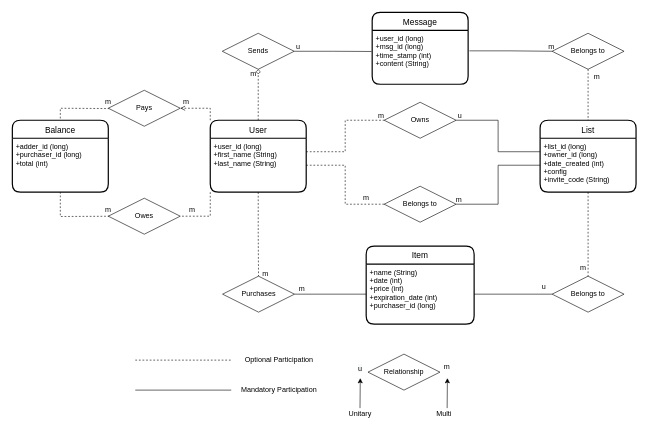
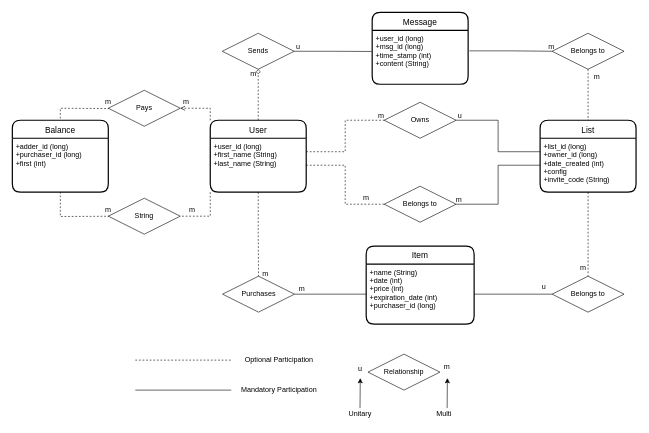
  <mxCell id="0" />
  <mxCell id="1" parent="0" />
  <mxCell id="2" style="edgeStyle=orthogonalEdgeStyle;rounded=0;orthogonalLoop=1;jettySize=auto;html=1;exitX=0.5;exitY=0;exitDx=0;exitDy=0;endArrow=diamond;endFill=0;dashed=1;entryX=0.5;entryY=1;entryDx=0;entryDy=0;" edge="1" parent="1" source="44" target="24"><mxGeometry relative="1" as="geometry"><mxPoint x="500" y="80" as="targetPoint" /><mxPoint x="430" y="200" as="sourcePoint" /></mxGeometry></mxCell>
  <mxCell id="3" value="List" style="swimlane;childLayout=stackLayout;horizontal=1;startSize=30;horizontalStack=0;rounded=1;fontSize=14;fontStyle=0;strokeWidth=2;resizeParent=0;resizeLast=1;shadow=0;dashed=0;align=center;" vertex="1" parent="1"><mxGeometry x="900" y="200" width="160" height="120" as="geometry" /></mxCell>
  <mxCell id="4" value="+list_id (long)&#10;+owner_id (long)&#10;+date_created (int)&#10;+config&#10;+invite_code (String)" style="align=left;strokeColor=none;fillColor=none;spacingLeft=4;fontSize=12;verticalAlign=top;resizable=0;rotatable=0;part=1;" vertex="1" parent="3"><mxGeometry y="30" width="160" height="90" as="geometry" /></mxCell>
  <mxCell id="5" value="Item" style="swimlane;childLayout=stackLayout;horizontal=1;startSize=30;horizontalStack=0;rounded=1;fontSize=14;fontStyle=0;strokeWidth=2;resizeParent=0;resizeLast=1;shadow=0;dashed=0;align=center;" vertex="1" parent="1"><mxGeometry x="610" y="410" width="180" height="130" as="geometry" /></mxCell>
  <mxCell id="6" value="+name (String)&#10;+date (int)&#10;+price (int)&#10;+expiration_date (int)&#10;+purchaser_id (long)&#10;" style="align=left;strokeColor=none;fillColor=none;spacingLeft=4;fontSize=12;verticalAlign=top;resizable=0;rotatable=0;part=1;" vertex="1" parent="5"><mxGeometry y="30" width="180" height="100" as="geometry" /></mxCell>
  <mxCell id="7" style="edgeStyle=orthogonalEdgeStyle;rounded=0;orthogonalLoop=1;jettySize=auto;html=1;exitX=1;exitY=0.5;exitDx=0;exitDy=0;endArrow=none;endFill=0;" edge="1" parent="1" source="8" target="4"><mxGeometry relative="1" as="geometry" /></mxCell>
  <mxCell id="8" value="Belongs to" style="shape=rhombus;perimeter=rhombusPerimeter;whiteSpace=wrap;html=1;align=center;" vertex="1" parent="1"><mxGeometry x="640" y="310" width="120" height="60" as="geometry" /></mxCell>
  <mxCell id="9" style="edgeStyle=orthogonalEdgeStyle;rounded=0;orthogonalLoop=1;jettySize=auto;html=1;exitX=1;exitY=0.5;exitDx=0;exitDy=0;entryX=0;entryY=0.5;entryDx=0;entryDy=0;endArrow=none;endFill=0;dashed=1;" edge="1" parent="1" source="45" target="8"><mxGeometry relative="1" as="geometry"><mxPoint x="510" y="275" as="sourcePoint" /></mxGeometry></mxCell>
  <mxCell id="10" style="edgeStyle=orthogonalEdgeStyle;rounded=0;orthogonalLoop=1;jettySize=auto;html=1;exitX=1;exitY=0.5;exitDx=0;exitDy=0;entryX=0;entryY=0.25;entryDx=0;entryDy=0;endArrow=none;endFill=0;" edge="1" parent="1" source="11" target="4"><mxGeometry relative="1" as="geometry" /></mxCell>
  <mxCell id="11" value="Owns" style="shape=rhombus;perimeter=rhombusPerimeter;whiteSpace=wrap;html=1;align=center;" vertex="1" parent="1"><mxGeometry x="640" y="170" width="120" height="60" as="geometry" /></mxCell>
  <mxCell id="12" style="edgeStyle=orthogonalEdgeStyle;rounded=0;orthogonalLoop=1;jettySize=auto;html=1;exitX=1;exitY=0.25;exitDx=0;exitDy=0;dashed=1;endArrow=none;endFill=0;" edge="1" parent="1" source="45" target="11"><mxGeometry relative="1" as="geometry"><mxPoint x="510" y="252.5" as="sourcePoint" /></mxGeometry></mxCell>
  <mxCell id="13" value="m" style="resizable=0;html=1;align=right;verticalAlign=bottom;" connectable="0" vertex="1" parent="1"><mxGeometry x="640" y="200" as="geometry" /></mxCell>
  <mxCell id="14" value="m" style="resizable=0;html=1;align=right;verticalAlign=bottom;" connectable="0" vertex="1" parent="1"><mxGeometry x="770" y="340" as="geometry" /></mxCell>
  <mxCell id="15" value="m" style="resizable=0;html=1;align=right;verticalAlign=bottom;" connectable="0" vertex="1" parent="1"><mxGeometry x="860" y="340" as="geometry"><mxPoint x="-245" y="-3" as="offset" /></mxGeometry></mxCell>
  <mxCell id="16" value="u" style="resizable=0;html=1;align=right;verticalAlign=bottom;" connectable="0" vertex="1" parent="1"><mxGeometry x="770" y="200" as="geometry" /></mxCell>
  <mxCell id="17" style="edgeStyle=orthogonalEdgeStyle;rounded=0;orthogonalLoop=1;jettySize=auto;html=1;exitX=0.5;exitY=1;exitDx=0;exitDy=0;entryX=0.5;entryY=0;entryDx=0;entryDy=0;endArrow=none;endFill=0;dashed=1;" edge="1" parent="1" source="4" target="69"><mxGeometry relative="1" as="geometry" /></mxCell>
  <mxCell id="18" value="u" style="resizable=0;html=1;align=right;verticalAlign=bottom;" connectable="0" vertex="1" parent="1"><mxGeometry x="930" y="370" as="geometry"><mxPoint x="-20" y="116" as="offset" /></mxGeometry></mxCell>
  <mxCell id="19" style="edgeStyle=orthogonalEdgeStyle;rounded=0;orthogonalLoop=1;jettySize=auto;html=1;exitX=0.5;exitY=1;exitDx=0;exitDy=0;entryX=0.5;entryY=0;entryDx=0;entryDy=0;dashed=1;endArrow=none;endFill=0;" edge="1" parent="1" source="28" target="3"><mxGeometry relative="1" as="geometry" /></mxCell>
  <mxCell id="20" style="edgeStyle=orthogonalEdgeStyle;rounded=0;orthogonalLoop=1;jettySize=auto;html=1;exitX=1;exitY=0.5;exitDx=0;exitDy=0;endArrow=none;endFill=0;entryX=-0.007;entryY=0.393;entryDx=0;entryDy=0;entryPerimeter=0;" edge="1" parent="1" source="24" target="42"><mxGeometry relative="1" as="geometry"><mxPoint x="670" y="86" as="targetPoint" /></mxGeometry></mxCell>
  <mxCell id="21" value="Balance" style="swimlane;childLayout=stackLayout;horizontal=1;startSize=30;horizontalStack=0;rounded=1;fontSize=14;fontStyle=0;strokeWidth=2;resizeParent=0;resizeLast=1;shadow=0;dashed=0;align=center;" vertex="1" parent="1"><mxGeometry x="20" y="200" width="160" height="120" as="geometry" /></mxCell>
- <mxCell id="22" value="+adder_id (long)&#10;+purchaser_id (long)&#10;+total (int)" style="align=left;strokeColor=none;fillColor=none;spacingLeft=4;fontSize=12;verticalAlign=top;resizable=0;rotatable=0;part=1;" vertex="1" parent="21"><mxGeometry y="30" width="160" height="90" as="geometry" /></mxCell>
+ <mxCell id="22" value="+adder_id (long)&#10;+purchaser_id (long)&#10;+first (int)" style="align=left;strokeColor=none;fillColor=none;spacingLeft=4;fontSize=12;verticalAlign=top;resizable=0;rotatable=0;part=1;" vertex="1" parent="21"><mxGeometry y="30" width="160" height="90" as="geometry" /></mxCell>
  <mxCell id="23" value="" style="group" vertex="1" connectable="0" parent="1"><mxGeometry x="370" y="55" width="130.0" height="75" as="geometry" /></mxCell>
  <mxCell id="24" value="Sends" style="shape=rhombus;perimeter=rhombusPerimeter;whiteSpace=wrap;html=1;align=center;" vertex="1" parent="23"><mxGeometry width="120" height="60" as="geometry" /></mxCell>
  <mxCell id="25" value="m" style="resizable=0;html=1;align=right;verticalAlign=bottom;" connectable="0" vertex="1" parent="23"><mxGeometry x="220.0" y="190" as="geometry"><mxPoint x="-163" y="-115" as="offset" /></mxGeometry></mxCell>
  <mxCell id="26" value="u" style="resizable=0;html=1;align=right;verticalAlign=bottom;" connectable="0" vertex="1" parent="23"><mxGeometry x="130.0" y="30" as="geometry" /></mxCell>
  <mxCell id="27" value="" style="group" vertex="1" connectable="0" parent="1"><mxGeometry x="920" y="55" width="120" height="80" as="geometry" /></mxCell>
  <mxCell id="28" value="Belongs to" style="shape=rhombus;perimeter=rhombusPerimeter;whiteSpace=wrap;html=1;align=center;" vertex="1" parent="27"><mxGeometry width="120" height="60" as="geometry" /></mxCell>
  <mxCell id="29" value="m" style="resizable=0;html=1;align=right;verticalAlign=bottom;" connectable="0" vertex="1" parent="27"><mxGeometry x="80.0" y="80" as="geometry" /></mxCell>
  <mxCell id="30" value="m" style="resizable=0;html=1;align=right;verticalAlign=bottom;" connectable="0" vertex="1" parent="27"><mxGeometry x="-270.0" y="190" as="geometry"><mxPoint x="274" y="-159" as="offset" /></mxGeometry></mxCell>
  <mxCell id="31" style="edgeStyle=orthogonalEdgeStyle;rounded=0;orthogonalLoop=1;jettySize=auto;html=1;endArrow=none;endFill=0;entryX=0;entryY=0.5;entryDx=0;entryDy=0;exitX=1.013;exitY=0.381;exitDx=0;exitDy=0;exitPerimeter=0;" edge="1" parent="1" source="42" target="28"><mxGeometry relative="1" as="geometry"><mxPoint x="970" y="85" as="targetPoint" /><mxPoint x="790" y="85" as="sourcePoint" /></mxGeometry></mxCell>
  <mxCell id="32" style="edgeStyle=orthogonalEdgeStyle;rounded=0;orthogonalLoop=1;jettySize=auto;html=1;exitX=1;exitY=0.5;exitDx=0;exitDy=0;entryX=0;entryY=0.5;entryDx=0;entryDy=0;endArrow=none;endFill=0;" edge="1" parent="1" source="6" target="69"><mxGeometry relative="1" as="geometry" /></mxCell>
  <mxCell id="33" style="edgeStyle=orthogonalEdgeStyle;rounded=0;orthogonalLoop=1;jettySize=auto;html=1;exitX=0;exitY=0.5;exitDx=0;exitDy=0;entryX=1;entryY=0.5;entryDx=0;entryDy=0;endArrow=none;endFill=0;" edge="1" parent="1" source="6" target="36"><mxGeometry relative="1" as="geometry" /></mxCell>
  <mxCell id="34" value="" style="group" vertex="1" connectable="0" parent="1"><mxGeometry x="362.5" y="460" width="145" height="60" as="geometry" /></mxCell>
  <mxCell id="35" value="" style="group" vertex="1" connectable="0" parent="34"><mxGeometry width="145" height="60" as="geometry" /></mxCell>
  <mxCell id="36" value="Purchases" style="shape=rhombus;perimeter=rhombusPerimeter;whiteSpace=wrap;html=1;align=center;" vertex="1" parent="35"><mxGeometry x="8.0" width="120" height="60" as="geometry" /></mxCell>
  <mxCell id="37" value="m" style="resizable=0;html=1;align=right;verticalAlign=bottom;" connectable="0" vertex="1" parent="35"><mxGeometry x="-42" y="-5" as="geometry"><mxPoint x="187" y="34" as="offset" /></mxGeometry></mxCell>
  <mxCell id="38" value="m" style="resizable=0;html=1;align=right;verticalAlign=bottom;" connectable="0" vertex="1" parent="34"><mxGeometry x="-102.5" y="-30" as="geometry"><mxPoint x="187" y="34" as="offset" /></mxGeometry></mxCell>
  <mxCell id="39" style="edgeStyle=orthogonalEdgeStyle;rounded=0;orthogonalLoop=1;jettySize=auto;html=1;exitX=0;exitY=0.5;exitDx=0;exitDy=0;endArrow=none;endFill=0;dashed=1;" edge="1" parent="1" target="22"><mxGeometry relative="1" as="geometry"><mxPoint x="200" y="360" as="sourcePoint" /></mxGeometry></mxCell>
- <mxCell id="40" value="Owes" style="shape=rhombus;perimeter=rhombusPerimeter;whiteSpace=wrap;html=1;align=center;" vertex="1" parent="1"><mxGeometry x="180" y="330" width="120" height="60" as="geometry" /></mxCell>
+ <mxCell id="40" value="String" style="shape=rhombus;perimeter=rhombusPerimeter;whiteSpace=wrap;html=1;align=center;" vertex="1" parent="1"><mxGeometry x="180" y="330" width="120" height="60" as="geometry" /></mxCell>
  <mxCell id="41" value="Message" style="swimlane;childLayout=stackLayout;horizontal=1;startSize=30;horizontalStack=0;rounded=1;fontSize=14;fontStyle=0;strokeWidth=2;resizeParent=0;resizeLast=1;shadow=0;dashed=0;align=center;" vertex="1" parent="1"><mxGeometry x="620" y="20" width="160" height="120" as="geometry" /></mxCell>
  <mxCell id="42" value="+user_id (long)&#10;+msg_id (long)&#10;+time_stamp (int)&#10;+content (String)" style="align=left;strokeColor=none;fillColor=none;spacingLeft=4;fontSize=12;verticalAlign=top;resizable=0;rotatable=0;part=1;" vertex="1" parent="41"><mxGeometry y="30" width="160" height="90" as="geometry" /></mxCell>
  <mxCell id="43" style="edgeStyle=orthogonalEdgeStyle;rounded=0;orthogonalLoop=1;jettySize=auto;html=1;exitX=0;exitY=0;exitDx=0;exitDy=0;entryX=1;entryY=0.5;entryDx=0;entryDy=0;dashed=1;endArrow=open;endFill=0;" edge="1" parent="1" source="44" target="48"><mxGeometry relative="1" as="geometry" /></mxCell>
  <mxCell id="44" value="User" style="swimlane;childLayout=stackLayout;horizontal=1;startSize=30;horizontalStack=0;rounded=1;fontSize=14;fontStyle=0;strokeWidth=2;resizeParent=0;resizeLast=1;shadow=0;dashed=0;align=center;" vertex="1" parent="1"><mxGeometry x="350" y="200" width="160" height="120" as="geometry" /></mxCell>
  <mxCell id="45" value="+user_id (long)&#10;+first_name (String)&#10;+last_name (String)" style="align=left;strokeColor=none;fillColor=none;spacingLeft=4;fontSize=12;verticalAlign=top;resizable=0;rotatable=0;part=1;" vertex="1" parent="44"><mxGeometry y="30" width="160" height="90" as="geometry" /></mxCell>
  <mxCell id="46" style="edgeStyle=orthogonalEdgeStyle;rounded=0;orthogonalLoop=1;jettySize=auto;html=1;exitX=0.5;exitY=1;exitDx=0;exitDy=0;entryX=0.5;entryY=0;entryDx=0;entryDy=0;dashed=1;endArrow=none;endFill=0;" edge="1" parent="1" source="45" target="36"><mxGeometry relative="1" as="geometry" /></mxCell>
  <mxCell id="47" style="edgeStyle=orthogonalEdgeStyle;rounded=0;orthogonalLoop=1;jettySize=auto;html=1;exitX=0;exitY=0.5;exitDx=0;exitDy=0;entryX=0.5;entryY=0;entryDx=0;entryDy=0;dashed=1;endArrow=none;endFill=0;" edge="1" parent="1" target="21"><mxGeometry relative="1" as="geometry"><mxPoint x="200" y="180" as="sourcePoint" /></mxGeometry></mxCell>
  <mxCell id="48" value="Pays" style="shape=rhombus;perimeter=rhombusPerimeter;whiteSpace=wrap;html=1;align=center;" vertex="1" parent="1"><mxGeometry x="180" y="150" width="120" height="60" as="geometry" /></mxCell>
  <mxCell id="49" style="edgeStyle=orthogonalEdgeStyle;rounded=0;orthogonalLoop=1;jettySize=auto;html=1;exitX=0;exitY=1;exitDx=0;exitDy=0;entryX=1;entryY=0.5;entryDx=0;entryDy=0;dashed=1;endArrow=none;endFill=0;" edge="1" parent="1" source="45" target="40"><mxGeometry relative="1" as="geometry" /></mxCell>
  <mxCell id="50" value="m" style="text;html=1;strokeColor=none;fillColor=none;align=center;verticalAlign=middle;whiteSpace=wrap;rounded=0;" vertex="1" parent="1"><mxGeometry x="160" y="340" width="40" height="20" as="geometry" /></mxCell>
  <mxCell id="51" value="m" style="text;html=1;strokeColor=none;fillColor=none;align=center;verticalAlign=middle;whiteSpace=wrap;rounded=0;" vertex="1" parent="1"><mxGeometry x="300" y="340" width="40" height="20" as="geometry" /></mxCell>
  <mxCell id="52" value="m" style="text;html=1;strokeColor=none;fillColor=none;align=center;verticalAlign=middle;whiteSpace=wrap;rounded=0;" vertex="1" parent="1"><mxGeometry x="290" y="160" width="40" height="20" as="geometry" /></mxCell>
  <mxCell id="53" value="m" style="text;html=1;strokeColor=none;fillColor=none;align=center;verticalAlign=middle;whiteSpace=wrap;rounded=0;" vertex="1" parent="1"><mxGeometry x="160" y="160" width="40" height="20" as="geometry" /></mxCell>
  <mxCell id="54" value="" style="endArrow=none;dashed=1;html=1;" edge="1" parent="1"><mxGeometry width="50" height="50" relative="1" as="geometry"><mxPoint x="225" y="600" as="sourcePoint" /><mxPoint x="387" y="600" as="targetPoint" /></mxGeometry></mxCell>
  <mxCell id="55" value="" style="endArrow=none;html=1;" edge="1" parent="1"><mxGeometry width="50" height="50" relative="1" as="geometry"><mxPoint x="225" y="650" as="sourcePoint" /><mxPoint x="385" y="650" as="targetPoint" /></mxGeometry></mxCell>
  <mxCell id="56" value="Optional Participation" style="text;html=1;strokeColor=none;fillColor=none;align=center;verticalAlign=middle;whiteSpace=wrap;rounded=0;" vertex="1" parent="1"><mxGeometry x="350" y="590" width="230" height="20" as="geometry" /></mxCell>
  <mxCell id="57" value="Mandatory Participation" style="text;html=1;strokeColor=none;fillColor=none;align=center;verticalAlign=middle;whiteSpace=wrap;rounded=0;" vertex="1" parent="1"><mxGeometry x="350" y="640" width="230" height="20" as="geometry" /></mxCell>
  <mxCell id="58" value="" style="group" vertex="1" connectable="0" parent="1"><mxGeometry x="605" y="590" width="145" height="60" as="geometry" /></mxCell>
  <mxCell id="59" value="" style="group" vertex="1" connectable="0" parent="58"><mxGeometry width="145" height="60" as="geometry" /></mxCell>
  <mxCell id="60" value="Relationship" style="shape=rhombus;perimeter=rhombusPerimeter;whiteSpace=wrap;html=1;align=center;" vertex="1" parent="59"><mxGeometry x="8.0" width="120" height="60" as="geometry" /></mxCell>
  <mxCell id="61" value="m" style="resizable=0;html=1;align=right;verticalAlign=bottom;" connectable="0" vertex="1" parent="59"><mxGeometry x="-42" y="-5" as="geometry"><mxPoint x="187" y="34" as="offset" /></mxGeometry></mxCell>
  <mxCell id="62" value="" style="resizable=0;html=1;align=right;verticalAlign=bottom;" connectable="0" vertex="1" parent="58"><mxGeometry x="-122.5" y="-30" as="geometry"><mxPoint x="187" y="34" as="offset" /></mxGeometry></mxCell>
  <mxCell id="63" value="&lt;span style=&quot;color: rgb(0 , 0 , 0) ; font-family: &amp;#34;helvetica&amp;#34; ; font-size: 12px ; font-style: normal ; font-weight: 400 ; letter-spacing: normal ; text-align: right ; text-indent: 0px ; text-transform: none ; word-spacing: 0px ; background-color: rgb(248 , 249 , 250) ; display: inline ; float: none&quot;&gt;u&lt;/span&gt;" style="text;whiteSpace=wrap;html=1;" vertex="1" parent="1"><mxGeometry x="595" y="600" width="40" height="30" as="geometry" /></mxCell>
  <mxCell id="64" value="Unitary" style="text;html=1;strokeColor=none;fillColor=none;align=center;verticalAlign=middle;whiteSpace=wrap;rounded=0;" vertex="1" parent="1"><mxGeometry x="485" y="680" width="230" height="20" as="geometry" /></mxCell>
  <mxCell id="65" value="Multi" style="text;html=1;strokeColor=none;fillColor=none;align=center;verticalAlign=middle;whiteSpace=wrap;rounded=0;" vertex="1" parent="1"><mxGeometry x="625" y="680" width="230" height="20" as="geometry" /></mxCell>
  <mxCell id="66" value="" style="endArrow=classic;html=1;" edge="1" parent="1"><mxGeometry width="50" height="50" relative="1" as="geometry"><mxPoint x="745" y="680" as="sourcePoint" /><mxPoint x="745.43" y="630" as="targetPoint" /></mxGeometry></mxCell>
  <mxCell id="67" value="" style="endArrow=classic;html=1;" edge="1" parent="1"><mxGeometry width="50" height="50" relative="1" as="geometry"><mxPoint x="599.71" y="680" as="sourcePoint" /><mxPoint x="600.14" y="630" as="targetPoint" /></mxGeometry></mxCell>
  <mxCell id="68" value="" style="group" vertex="1" connectable="0" parent="1"><mxGeometry x="920" y="454" width="120" height="66" as="geometry" /></mxCell>
  <mxCell id="69" value="Belongs to" style="shape=rhombus;perimeter=rhombusPerimeter;whiteSpace=wrap;html=1;align=center;" vertex="1" parent="68"><mxGeometry y="6" width="120" height="60" as="geometry" /></mxCell>
  <mxCell id="70" value="m" style="resizable=0;html=1;align=right;verticalAlign=bottom;" connectable="0" vertex="1" parent="68"><mxGeometry x="-130.0" y="-34" as="geometry"><mxPoint x="187" y="34" as="offset" /></mxGeometry></mxCell>
